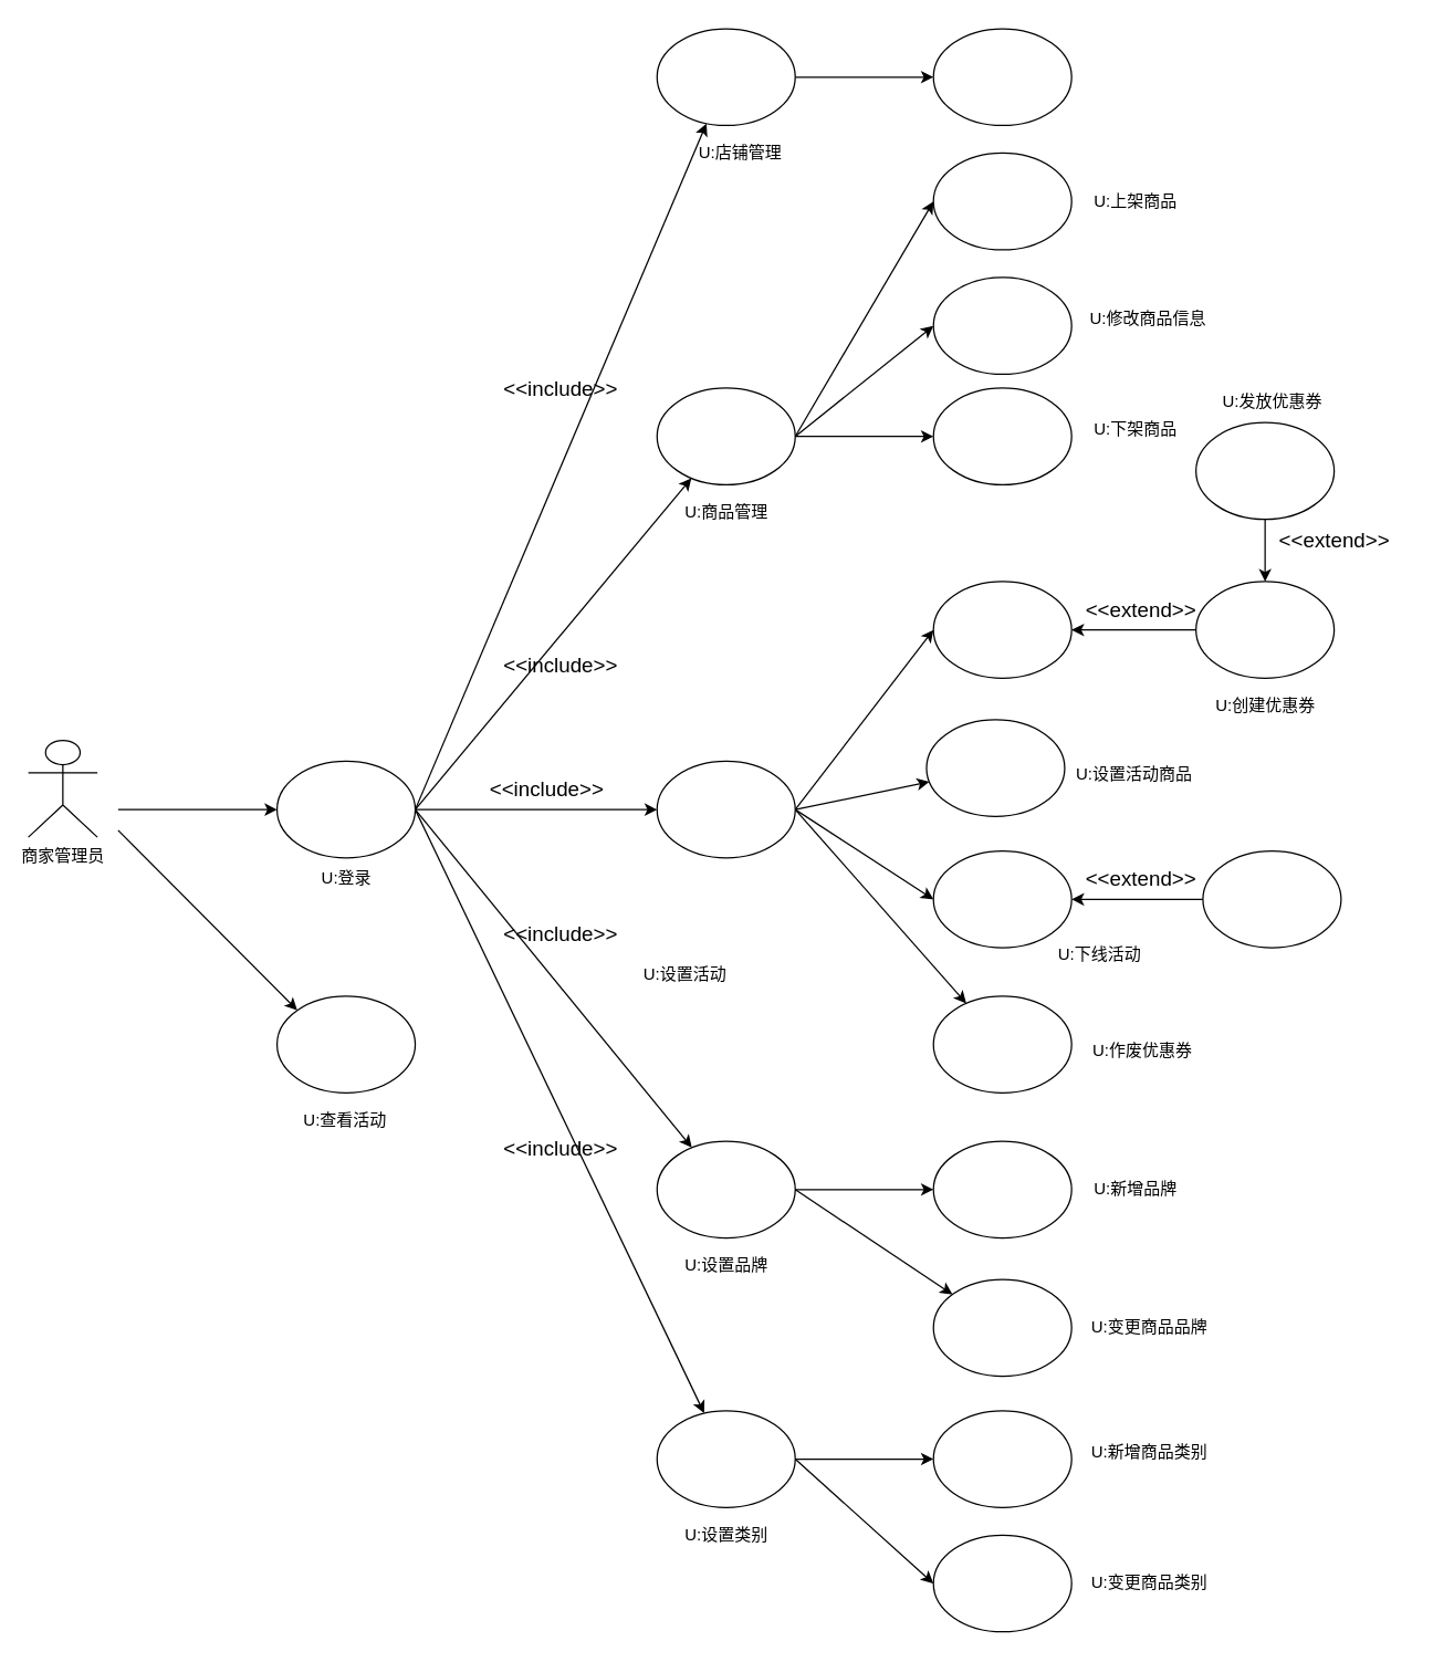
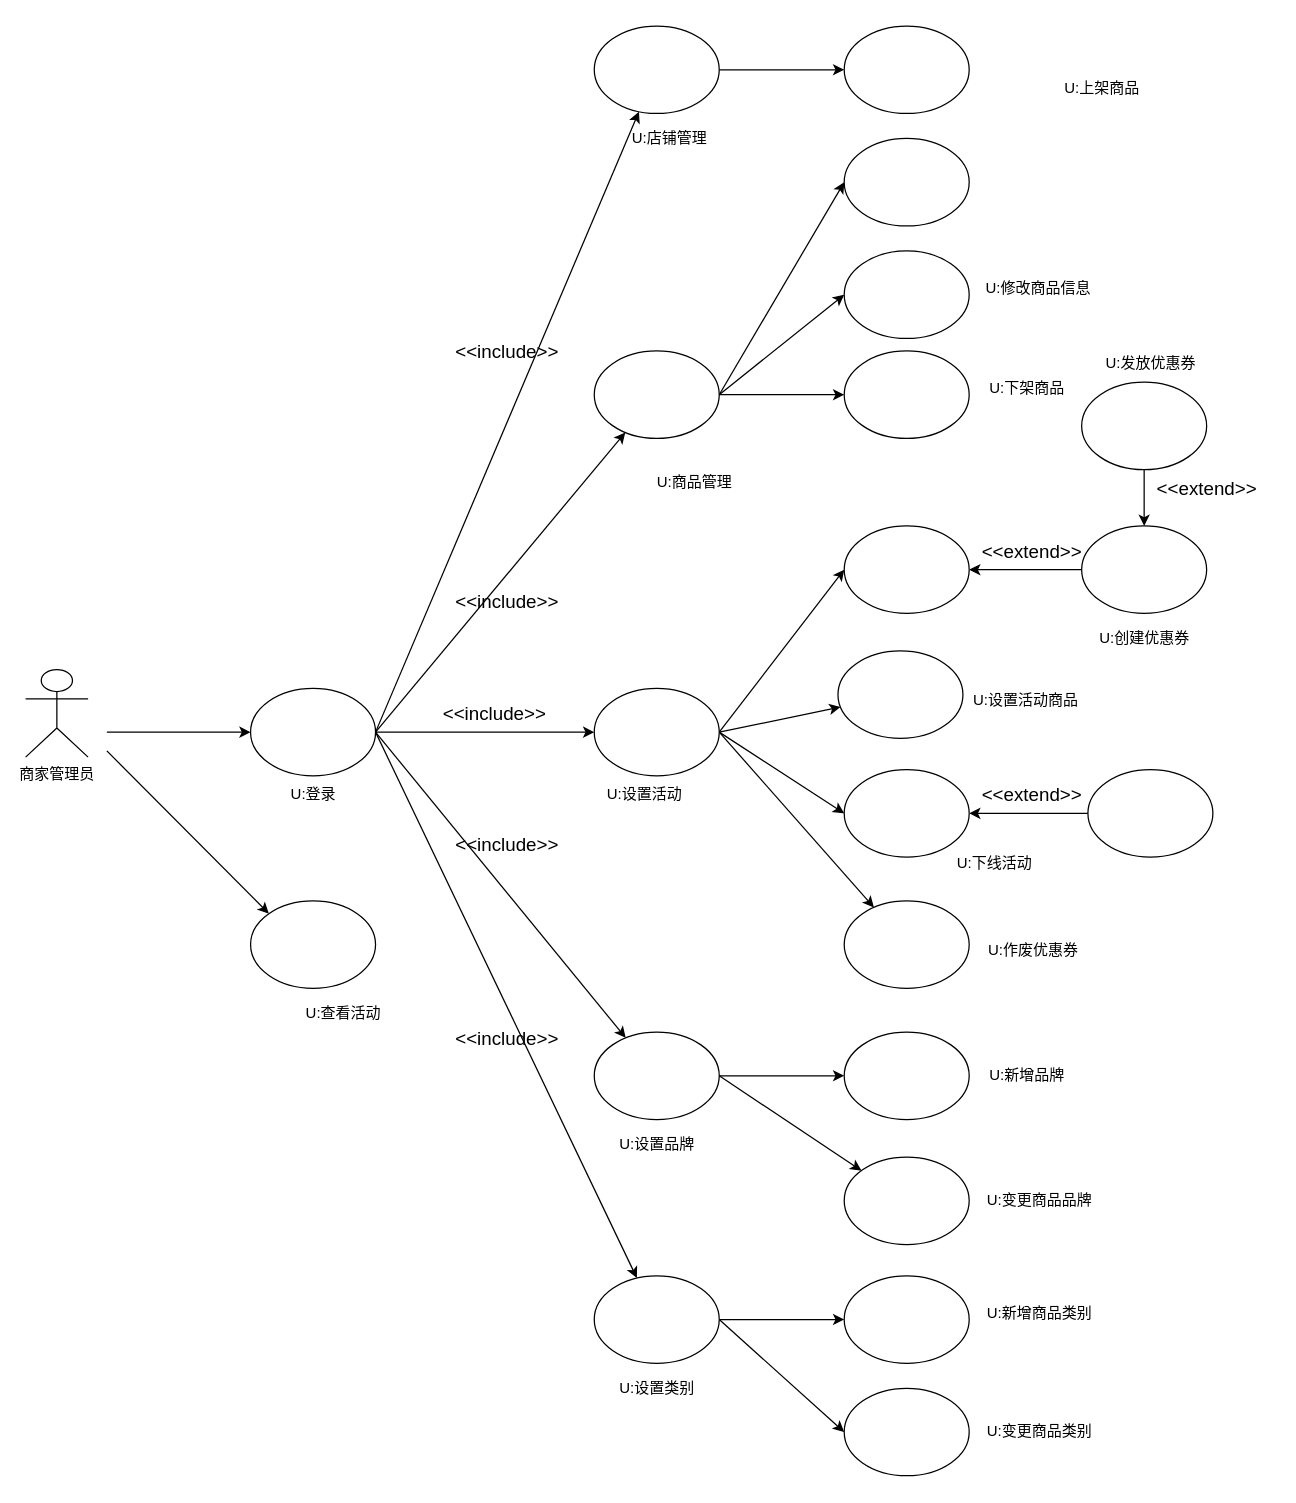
  <mxCell id="0" />
  <mxCell id="1" parent="0" />
  <mxCell id="2" value="商家管理员" style="shape=umlActor;verticalLabelPosition=bottom;verticalAlign=top;html=1;outlineConnect=0;" parent="1" vertex="1"><mxGeometry x="20" y="535" width="50" height="70" as="geometry" /></mxCell>
  <mxCell id="3" style="edgeStyle=none;rounded=0;orthogonalLoop=1;jettySize=auto;html=1;entryX=1;entryY=0.5;entryDx=0;entryDy=0;startArrow=classic;startFill=1;endArrow=none;endFill=0;" parent="1" source="5" target="33" edge="1"><mxGeometry relative="1" as="geometry" /></mxCell>
  <mxCell id="4" style="edgeStyle=none;rounded=0;orthogonalLoop=1;jettySize=auto;html=1;entryX=0;entryY=0.5;entryDx=0;entryDy=0;exitX=1;exitY=0.5;exitDx=0;exitDy=0;" parent="1" source="5" target="66" edge="1"><mxGeometry relative="1" as="geometry" /></mxCell>
  <mxCell id="5" value="" style="ellipse;whiteSpace=wrap;html=1;" parent="1" vertex="1"><mxGeometry x="475" y="280" width="100" height="70" as="geometry" /></mxCell>
  <mxCell id="6" style="edgeStyle=none;rounded=0;orthogonalLoop=1;jettySize=auto;html=1;entryX=1;entryY=0.5;entryDx=0;entryDy=0;startArrow=classic;startFill=1;endArrow=none;endFill=0;" parent="1" source="7" target="5" edge="1"><mxGeometry relative="1" as="geometry" /></mxCell>
  <mxCell id="7" value="" style="ellipse;whiteSpace=wrap;html=1;" parent="1" vertex="1"><mxGeometry x="675" y="280" width="100" height="70" as="geometry" /></mxCell>
  <mxCell id="8" style="edgeStyle=none;rounded=0;orthogonalLoop=1;jettySize=auto;html=1;entryX=0.5;entryY=1;entryDx=0;entryDy=0;startArrow=classic;startFill=1;endArrow=none;endFill=0;" parent="1" source="9" target="10" edge="1"><mxGeometry relative="1" as="geometry" /></mxCell>
  <mxCell id="9" value="" style="ellipse;whiteSpace=wrap;html=1;" parent="1" vertex="1"><mxGeometry x="865" y="420" width="100" height="70" as="geometry" /></mxCell>
  <mxCell id="10" value="" style="ellipse;whiteSpace=wrap;html=1;" parent="1" vertex="1"><mxGeometry x="865" y="305" width="100" height="70" as="geometry" /></mxCell>
  <mxCell id="11" style="edgeStyle=none;rounded=0;orthogonalLoop=1;jettySize=auto;html=1;entryX=0;entryY=0.5;entryDx=0;entryDy=0;startArrow=classic;startFill=1;endArrow=none;endFill=0;exitX=1;exitY=0.5;exitDx=0;exitDy=0;" parent="1" source="63" target="9" edge="1"><mxGeometry relative="1" as="geometry" /></mxCell>
  <mxCell id="12" style="edgeStyle=none;rounded=0;orthogonalLoop=1;jettySize=auto;html=1;startArrow=classic;startFill=1;endArrow=none;endFill=0;exitX=0;exitY=0;exitDx=0;exitDy=0;" parent="1" source="13" edge="1"><mxGeometry relative="1" as="geometry"><mxPoint x="85" y="600" as="targetPoint" /></mxGeometry></mxCell>
  <mxCell id="13" value="" style="ellipse;whiteSpace=wrap;html=1;" parent="1" vertex="1"><mxGeometry x="200" y="720" width="100" height="70" as="geometry" /></mxCell>
  <mxCell id="14" style="edgeStyle=none;rounded=0;orthogonalLoop=1;jettySize=auto;html=1;entryX=1;entryY=0.5;entryDx=0;entryDy=0;startArrow=classic;startFill=1;endArrow=none;endFill=0;" parent="1" source="16" target="33" edge="1"><mxGeometry relative="1" as="geometry" /></mxCell>
  <mxCell id="15" style="edgeStyle=none;rounded=0;orthogonalLoop=1;jettySize=auto;html=1;entryX=0;entryY=0.5;entryDx=0;entryDy=0;" parent="1" source="16" target="72" edge="1"><mxGeometry relative="1" as="geometry"><mxPoint x="755" y="25" as="targetPoint" /></mxGeometry></mxCell>
  <mxCell id="16" value="" style="ellipse;whiteSpace=wrap;html=1;" parent="1" vertex="1"><mxGeometry x="475" y="20" width="100" height="70" as="geometry" /></mxCell>
  <mxCell id="17" style="edgeStyle=none;rounded=0;orthogonalLoop=1;jettySize=auto;html=1;entryX=1;entryY=0.5;entryDx=0;entryDy=0;startArrow=classic;startFill=1;endArrow=none;endFill=0;" parent="1" source="18" target="21" edge="1"><mxGeometry relative="1" as="geometry" /></mxCell>
  <mxCell id="18" value="" style="ellipse;whiteSpace=wrap;html=1;" parent="1" vertex="1"><mxGeometry x="675" y="1020" width="100" height="70" as="geometry" /></mxCell>
  <mxCell id="19" style="edgeStyle=none;rounded=0;orthogonalLoop=1;jettySize=auto;html=1;entryX=1;entryY=0.5;entryDx=0;entryDy=0;startArrow=classic;startFill=1;endArrow=none;endFill=0;" parent="1" source="21" target="33" edge="1"><mxGeometry relative="1" as="geometry" /></mxCell>
  <mxCell id="20" style="edgeStyle=none;rounded=0;orthogonalLoop=1;jettySize=auto;html=1;entryX=0;entryY=0.5;entryDx=0;entryDy=0;exitX=1;exitY=0.5;exitDx=0;exitDy=0;" parent="1" source="21" target="71" edge="1"><mxGeometry relative="1" as="geometry" /></mxCell>
  <mxCell id="21" value="" style="ellipse;whiteSpace=wrap;html=1;" parent="1" vertex="1"><mxGeometry x="475" y="1020" width="100" height="70" as="geometry" /></mxCell>
  <mxCell id="22" style="edgeStyle=none;rounded=0;orthogonalLoop=1;jettySize=auto;html=1;entryX=1;entryY=0.5;entryDx=0;entryDy=0;startArrow=classic;startFill=1;endArrow=none;endFill=0;" parent="1" source="23" target="25" edge="1"><mxGeometry relative="1" as="geometry" /></mxCell>
  <mxCell id="23" value="" style="ellipse;whiteSpace=wrap;html=1;" parent="1" vertex="1"><mxGeometry x="675" y="925" width="100" height="70" as="geometry" /></mxCell>
  <mxCell id="24" style="edgeStyle=none;rounded=0;orthogonalLoop=1;jettySize=auto;html=1;startArrow=classic;startFill=1;endArrow=none;endFill=0;entryX=1;entryY=0.5;entryDx=0;entryDy=0;" parent="1" source="25" target="33" edge="1"><mxGeometry relative="1" as="geometry"><mxPoint x="305" y="580" as="targetPoint" /></mxGeometry></mxCell>
  <mxCell id="25" value="" style="ellipse;whiteSpace=wrap;html=1;" parent="1" vertex="1"><mxGeometry x="475" y="825" width="100" height="70" as="geometry" /></mxCell>
  <mxCell id="26" style="edgeStyle=none;rounded=0;orthogonalLoop=1;jettySize=auto;html=1;startArrow=classic;startFill=1;endArrow=none;endFill=0;entryX=1;entryY=0.5;entryDx=0;entryDy=0;" parent="1" source="27" target="61" edge="1"><mxGeometry relative="1" as="geometry"><mxPoint x="195" y="540" as="targetPoint" /></mxGeometry></mxCell>
  <mxCell id="27" value="" style="ellipse;whiteSpace=wrap;html=1;" parent="1" vertex="1"><mxGeometry x="675" y="720" width="100" height="70" as="geometry" /></mxCell>
  <mxCell id="28" style="edgeStyle=none;rounded=0;orthogonalLoop=1;jettySize=auto;html=1;entryX=1;entryY=0.5;entryDx=0;entryDy=0;startArrow=classic;startFill=1;endArrow=none;endFill=0;" parent="1" source="29" target="61" edge="1"><mxGeometry relative="1" as="geometry" /></mxCell>
  <mxCell id="29" value="" style="ellipse;whiteSpace=wrap;html=1;" parent="1" vertex="1"><mxGeometry x="670" y="520" width="100" height="70" as="geometry" /></mxCell>
  <mxCell id="30" style="edgeStyle=none;rounded=0;orthogonalLoop=1;jettySize=auto;html=1;entryX=1;entryY=0.5;entryDx=0;entryDy=0;startArrow=classic;startFill=1;endArrow=none;endFill=0;exitX=0;exitY=0.5;exitDx=0;exitDy=0;" parent="1" source="31" target="5" edge="1"><mxGeometry relative="1" as="geometry" /></mxCell>
  <mxCell id="31" value="" style="ellipse;whiteSpace=wrap;html=1;" parent="1" vertex="1"><mxGeometry x="675" y="200" width="100" height="70" as="geometry" /></mxCell>
  <mxCell id="32" style="edgeStyle=none;rounded=0;orthogonalLoop=1;jettySize=auto;html=1;startArrow=classic;startFill=1;endArrow=none;endFill=0;" parent="1" source="33" edge="1"><mxGeometry relative="1" as="geometry"><mxPoint x="85" y="585" as="targetPoint" /></mxGeometry></mxCell>
  <mxCell id="33" value="" style="ellipse;whiteSpace=wrap;html=1;" parent="1" vertex="1"><mxGeometry x="200" y="550" width="100" height="70" as="geometry" /></mxCell>
  <mxCell id="34" value="&lt;font style=&quot;font-size: 15px&quot;&gt;&amp;lt;&amp;lt;include&amp;gt;&amp;gt;&lt;/font&gt;" style="text;html=1;align=center;verticalAlign=middle;resizable=0;points=[];autosize=1;" parent="1" vertex="1"><mxGeometry x="345" y="560" width="100" height="20" as="geometry" /></mxCell>
- <mxCell id="35" value="&lt;span&gt;U:&lt;/span&gt;&lt;span&gt;商品管理&lt;/span&gt;" style="text;html=1;align=center;verticalAlign=middle;resizable=0;points=[];autosize=1;" parent="1" vertex="1"><mxGeometry x="485" y="360" width="80" height="20" as="geometry" /></mxCell>
+ <mxCell id="35" value="&lt;span&gt;U:&lt;/span&gt;&lt;span&gt;商品管理&lt;/span&gt;" style="text;html=1;align=center;verticalAlign=middle;resizable=0;points=[];autosize=1;" parent="1" vertex="1"><mxGeometry x="515" y="375" width="80" height="20" as="geometry" /></mxCell>
  <mxCell id="36" value="&lt;span&gt;U:&lt;/span&gt;&lt;span&gt;设置活动商品&lt;/span&gt;" style="text;html=1;align=center;verticalAlign=middle;resizable=0;points=[];autosize=1;" parent="1" vertex="1"><mxGeometry x="770" y="550" width="100" height="20" as="geometry" /></mxCell>
  <mxCell id="37" value="&lt;span&gt;U:&lt;/span&gt;&lt;span&gt;修改商品信息&lt;/span&gt;" style="text;html=1;align=center;verticalAlign=middle;resizable=0;points=[];autosize=1;" parent="1" vertex="1"><mxGeometry x="780" y="220" width="100" height="20" as="geometry" /></mxCell>
  <mxCell id="38" value="&lt;span&gt;U:&lt;/span&gt;&lt;span&gt;下架商品&lt;/span&gt;" style="text;html=1;align=center;verticalAlign=middle;resizable=0;points=[];autosize=1;" parent="1" vertex="1"><mxGeometry x="781" y="300" width="80" height="20" as="geometry" /></mxCell>
  <mxCell id="39" value="&lt;span&gt;U:登录&lt;/span&gt;" style="text;html=1;align=center;verticalAlign=middle;resizable=0;points=[];autosize=1;" parent="1" vertex="1"><mxGeometry x="225" y="625" width="50" height="20" as="geometry" /></mxCell>
  <mxCell id="40" value="&lt;span&gt;U:&lt;/span&gt;&lt;span&gt;新增商品类别&lt;/span&gt;" style="text;html=1;align=center;verticalAlign=middle;resizable=0;points=[];autosize=1;" parent="1" vertex="1"><mxGeometry x="781" y="1040" width="100" height="20" as="geometry" /></mxCell>
  <mxCell id="41" value="&lt;span&gt;U:&lt;/span&gt;&lt;span&gt;新增品牌&lt;/span&gt;" style="text;html=1;align=center;verticalAlign=middle;resizable=0;points=[];autosize=1;" parent="1" vertex="1"><mxGeometry x="781" y="850" width="80" height="20" as="geometry" /></mxCell>
  <mxCell id="42" value="&lt;span&gt;U:&lt;/span&gt;&lt;span&gt;发放优惠券&lt;/span&gt;" style="text;html=1;align=center;verticalAlign=middle;resizable=0;points=[];autosize=1;" parent="1" vertex="1"><mxGeometry x="875" y="280" width="90" height="20" as="geometry" /></mxCell>
  <mxCell id="43" value="&lt;span&gt;U:&lt;/span&gt;&lt;span&gt;变更商品类别&lt;/span&gt;" style="text;html=1;align=center;verticalAlign=middle;resizable=0;points=[];autosize=1;" parent="1" vertex="1"><mxGeometry x="781" y="1135" width="100" height="20" as="geometry" /></mxCell>
  <mxCell id="44" value="&lt;span&gt;U:&lt;/span&gt;&lt;span&gt;变更商品品牌&lt;/span&gt;" style="text;html=1;align=center;verticalAlign=middle;resizable=0;points=[];autosize=1;" parent="1" vertex="1"><mxGeometry x="781" y="950" width="100" height="20" as="geometry" /></mxCell>
  <mxCell id="45" value="&lt;span&gt;U:&lt;/span&gt;&lt;span&gt;作废优惠券&lt;/span&gt;" style="text;html=1;align=center;verticalAlign=middle;resizable=0;points=[];autosize=1;" parent="1" vertex="1"><mxGeometry x="781" y="750" width="90" height="20" as="geometry" /></mxCell>
  <mxCell id="46" value="&lt;span&gt;U:&lt;/span&gt;&lt;span&gt;创建优惠券&lt;/span&gt;" style="text;html=1;align=center;verticalAlign=middle;resizable=0;points=[];autosize=1;" parent="1" vertex="1"><mxGeometry x="870" y="500" width="90" height="20" as="geometry" /></mxCell>
- <mxCell id="47" value="&lt;span&gt;U:查看&lt;/span&gt;&lt;span&gt;活动&lt;/span&gt;" style="text;html=1;align=center;verticalAlign=middle;resizable=0;points=[];autosize=1;" parent="1" vertex="1"><mxGeometry x="209" y="800" width="80" height="20" as="geometry" /></mxCell>
+ <mxCell id="47" value="&lt;span&gt;U:查看&lt;/span&gt;&lt;span&gt;活动&lt;/span&gt;" style="text;html=1;align=center;verticalAlign=middle;resizable=0;points=[];autosize=1;" parent="1" vertex="1"><mxGeometry x="234" y="800" width="80" height="20" as="geometry" /></mxCell>
  <mxCell id="48" style="edgeStyle=none;rounded=0;orthogonalLoop=1;jettySize=auto;html=1;entryX=1;entryY=0.5;entryDx=0;entryDy=0;startArrow=classic;startFill=1;endArrow=none;endFill=0;" parent="1" source="49" target="25" edge="1"><mxGeometry relative="1" as="geometry" /></mxCell>
  <mxCell id="49" value="" style="ellipse;whiteSpace=wrap;html=1;" parent="1" vertex="1"><mxGeometry x="675" y="825" width="100" height="70" as="geometry" /></mxCell>
  <mxCell id="50" value="&lt;font style=&quot;font-size: 15px&quot;&gt;&amp;lt;&amp;lt;extend&amp;gt;&amp;gt;&lt;/font&gt;" style="text;html=1;align=center;verticalAlign=middle;resizable=0;points=[];autosize=1;" parent="1" vertex="1"><mxGeometry x="775" y="430" width="100" height="20" as="geometry" /></mxCell>
  <mxCell id="51" value="&lt;font style=&quot;font-size: 15px&quot;&gt;&amp;lt;&amp;lt;include&amp;gt;&amp;gt;&lt;/font&gt;" style="text;html=1;align=center;verticalAlign=middle;resizable=0;points=[];autosize=1;" parent="1" vertex="1"><mxGeometry x="355" y="665" width="100" height="20" as="geometry" /></mxCell>
  <mxCell id="52" value="&lt;font style=&quot;font-size: 15px&quot;&gt;&amp;lt;&amp;lt;include&amp;gt;&amp;gt;&lt;/font&gt;" style="text;html=1;align=center;verticalAlign=middle;resizable=0;points=[];autosize=1;" parent="1" vertex="1"><mxGeometry x="355" y="820" width="100" height="20" as="geometry" /></mxCell>
  <mxCell id="53" value="&lt;font style=&quot;font-size: 15px&quot;&gt;&amp;lt;&amp;lt;include&amp;gt;&amp;gt;&lt;/font&gt;" style="text;html=1;align=center;verticalAlign=middle;resizable=0;points=[];autosize=1;" parent="1" vertex="1"><mxGeometry x="355" y="270" width="100" height="20" as="geometry" /></mxCell>
  <mxCell id="54" value="&lt;font style=&quot;font-size: 15px&quot;&gt;&amp;lt;&amp;lt;extend&amp;gt;&amp;gt;&lt;/font&gt;" style="text;html=1;align=center;verticalAlign=middle;resizable=0;points=[];autosize=1;" parent="1" vertex="1"><mxGeometry x="915" y="380" width="100" height="20" as="geometry" /></mxCell>
  <mxCell id="55" value="&lt;font style=&quot;font-size: 15px&quot;&gt;&amp;lt;&amp;lt;include&amp;gt;&amp;gt;&lt;/font&gt;" style="text;html=1;align=center;verticalAlign=middle;resizable=0;points=[];autosize=1;" parent="1" vertex="1"><mxGeometry x="355" y="470" width="100" height="20" as="geometry" /></mxCell>
  <mxCell id="56" style="edgeStyle=none;rounded=0;orthogonalLoop=1;jettySize=auto;html=1;entryX=1;entryY=0.5;entryDx=0;entryDy=0;" parent="1" source="57" target="64" edge="1"><mxGeometry relative="1" as="geometry" /></mxCell>
  <mxCell id="57" value="" style="ellipse;whiteSpace=wrap;html=1;" parent="1" vertex="1"><mxGeometry x="870" y="615" width="100" height="70" as="geometry" /></mxCell>
  <mxCell id="58" style="edgeStyle=none;rounded=0;orthogonalLoop=1;jettySize=auto;html=1;startArrow=classic;startFill=1;endArrow=none;endFill=0;entryX=1;entryY=0.5;entryDx=0;entryDy=0;" parent="1" source="61" target="33" edge="1"><mxGeometry relative="1" as="geometry"><mxPoint x="305" y="590" as="targetPoint" /></mxGeometry></mxCell>
  <mxCell id="59" style="rounded=0;orthogonalLoop=1;jettySize=auto;html=1;entryX=0;entryY=0.5;entryDx=0;entryDy=0;exitX=1;exitY=0.5;exitDx=0;exitDy=0;" parent="1" source="61" target="63" edge="1"><mxGeometry relative="1" as="geometry"><mxPoint x="865" y="510" as="targetPoint" /></mxGeometry></mxCell>
  <mxCell id="60" style="edgeStyle=none;rounded=0;orthogonalLoop=1;jettySize=auto;html=1;entryX=0;entryY=0.5;entryDx=0;entryDy=0;exitX=1;exitY=0.5;exitDx=0;exitDy=0;" parent="1" source="61" target="64" edge="1"><mxGeometry relative="1" as="geometry"><mxPoint x="715" y="730" as="targetPoint" /></mxGeometry></mxCell>
  <mxCell id="61" value="" style="ellipse;whiteSpace=wrap;html=1;" parent="1" vertex="1"><mxGeometry x="475" y="550" width="100" height="70" as="geometry" /></mxCell>
- <mxCell id="62" value="&lt;span&gt;U:设置&lt;/span&gt;&lt;span&gt;活动&lt;/span&gt;" style="text;html=1;align=center;verticalAlign=middle;resizable=0;points=[];autosize=1;" parent="1" vertex="1"><mxGeometry x="455" y="695" width="80" height="20" as="geometry" /></mxCell>
+ <mxCell id="62" value="&lt;span&gt;U:设置&lt;/span&gt;&lt;span&gt;活动&lt;/span&gt;" style="text;html=1;align=center;verticalAlign=middle;resizable=0;points=[];autosize=1;" parent="1" vertex="1"><mxGeometry x="475" y="625" width="80" height="20" as="geometry" /></mxCell>
  <mxCell id="63" value="" style="ellipse;whiteSpace=wrap;html=1;" parent="1" vertex="1"><mxGeometry x="675" y="420" width="100" height="70" as="geometry" /></mxCell>
  <mxCell id="64" value="" style="ellipse;whiteSpace=wrap;html=1;" parent="1" vertex="1"><mxGeometry x="675" y="615" width="100" height="70" as="geometry" /></mxCell>
  <mxCell id="65" value="&lt;span&gt;U:下线&lt;/span&gt;&lt;span&gt;活动&lt;/span&gt;" style="text;html=1;align=center;verticalAlign=middle;resizable=0;points=[];autosize=1;" parent="1" vertex="1"><mxGeometry x="755" y="680" width="80" height="20" as="geometry" /></mxCell>
  <mxCell id="66" value="" style="ellipse;whiteSpace=wrap;html=1;" parent="1" vertex="1"><mxGeometry x="675" y="110" width="100" height="70" as="geometry" /></mxCell>
- <mxCell id="67" value="&lt;span&gt;U:上&lt;/span&gt;&lt;span&gt;架商品&lt;/span&gt;" style="text;html=1;align=center;verticalAlign=middle;resizable=0;points=[];autosize=1;" parent="1" vertex="1"><mxGeometry x="781" y="135" width="80" height="20" as="geometry" /></mxCell>
+ <mxCell id="67" value="&lt;span&gt;U:上&lt;/span&gt;&lt;span&gt;架商品&lt;/span&gt;" style="text;html=1;align=center;verticalAlign=middle;resizable=0;points=[];autosize=1;" parent="1" vertex="1"><mxGeometry x="841" y="60" width="80" height="20" as="geometry" /></mxCell>
  <mxCell id="68" value="&lt;font style=&quot;font-size: 15px&quot;&gt;&amp;lt;&amp;lt;extend&amp;gt;&amp;gt;&lt;/font&gt;" style="text;html=1;align=center;verticalAlign=middle;resizable=0;points=[];autosize=1;" parent="1" vertex="1"><mxGeometry x="775" y="625" width="100" height="20" as="geometry" /></mxCell>
  <mxCell id="69" value="&lt;span&gt;U:设置&lt;/span&gt;&lt;span&gt;品牌&lt;/span&gt;" style="text;html=1;align=center;verticalAlign=middle;resizable=0;points=[];autosize=1;" parent="1" vertex="1"><mxGeometry x="485" y="905" width="80" height="20" as="geometry" /></mxCell>
  <mxCell id="70" value="&lt;span&gt;U:设置&lt;/span&gt;&lt;span&gt;类别&lt;/span&gt;" style="text;html=1;align=center;verticalAlign=middle;resizable=0;points=[];autosize=1;" parent="1" vertex="1"><mxGeometry x="485" y="1100" width="80" height="20" as="geometry" /></mxCell>
  <mxCell id="71" value="" style="ellipse;whiteSpace=wrap;html=1;" parent="1" vertex="1"><mxGeometry x="675" y="1110" width="100" height="70" as="geometry" /></mxCell>
  <mxCell id="72" value="" style="ellipse;whiteSpace=wrap;html=1;" parent="1" vertex="1"><mxGeometry x="675" y="20" width="100" height="70" as="geometry" /></mxCell>
  <mxCell id="73" value="&lt;span&gt;U:店铺&lt;/span&gt;&lt;span&gt;管理&lt;/span&gt;" style="text;html=1;align=center;verticalAlign=middle;resizable=0;points=[];autosize=1;" parent="1" vertex="1"><mxGeometry x="495" y="100" width="80" height="20" as="geometry" /></mxCell>
